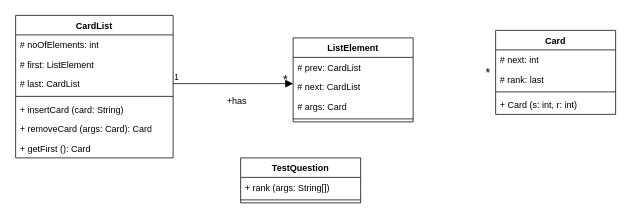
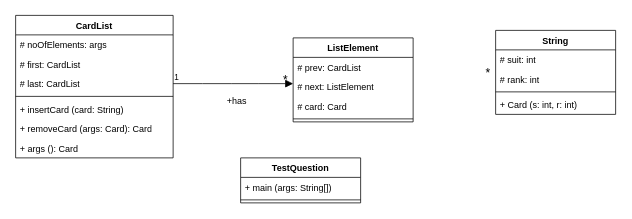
  <mxCell id="0" style=";html=1;" />
  <mxCell id="1" style=";html=1;" parent="0" />
  <mxCell id="2" value="TestQuestion" style="swimlane;fontStyle=1;align=center;verticalAlign=top;childLayout=stackLayout;horizontal=1;startSize=26;horizontalStack=0;resizeParent=1;resizeParentMax=0;resizeLast=0;collapsible=1;marginBottom=0;whiteSpace=wrap;html=1;" parent="1" vertex="1"><mxGeometry x="320" y="210" width="160" height="60" as="geometry" /></mxCell>
- <mxCell id="3" value="+ rank (args: String[])" style="text;strokeColor=none;fillColor=none;align=left;verticalAlign=top;spacingLeft=4;spacingRight=4;overflow=hidden;rotatable=0;points=[[0,0.5],[1,0.5]];portConstraint=eastwest;whiteSpace=wrap;html=1;" parent="2" vertex="1"><mxGeometry y="26" width="160" height="26" as="geometry" /></mxCell>
+ <mxCell id="3" value="+ main (args: String[])" style="text;strokeColor=none;fillColor=none;align=left;verticalAlign=top;spacingLeft=4;spacingRight=4;overflow=hidden;rotatable=0;points=[[0,0.5],[1,0.5]];portConstraint=eastwest;whiteSpace=wrap;html=1;" parent="2" vertex="1"><mxGeometry y="26" width="160" height="26" as="geometry" /></mxCell>
  <mxCell id="4" value="" style="line;strokeWidth=1;fillColor=none;align=left;verticalAlign=middle;spacingTop=-1;spacingLeft=3;spacingRight=3;rotatable=0;labelPosition=right;points=[];portConstraint=eastwest;strokeColor=inherit;" parent="2" vertex="1"><mxGeometry y="52" width="160" height="8" as="geometry" /></mxCell>
- <mxCell id="5" value="Card" style="swimlane;fontStyle=1;align=center;verticalAlign=top;childLayout=stackLayout;horizontal=1;startSize=26;horizontalStack=0;resizeParent=1;resizeParentMax=0;resizeLast=0;collapsible=1;marginBottom=0;whiteSpace=wrap;html=1;" parent="1" vertex="1"><mxGeometry x="660" y="40" width="160" height="112" as="geometry" /></mxCell>
- <mxCell id="6" value="# next: int" style="text;strokeColor=none;fillColor=none;align=left;verticalAlign=top;spacingLeft=4;spacingRight=4;overflow=hidden;rotatable=0;points=[[0,0.5],[1,0.5]];portConstraint=eastwest;whiteSpace=wrap;html=1;" parent="5" vertex="1"><mxGeometry y="26" width="160" height="26" as="geometry" /></mxCell>
- <mxCell id="7" value="# rank: last" style="text;strokeColor=none;fillColor=none;align=left;verticalAlign=top;spacingLeft=4;spacingRight=4;overflow=hidden;rotatable=0;points=[[0,0.5],[1,0.5]];portConstraint=eastwest;whiteSpace=wrap;html=1;" vertex="1" parent="5"><mxGeometry y="52" width="160" height="26" as="geometry" /></mxCell>
+ <mxCell id="5" value="String" style="swimlane;fontStyle=1;align=center;verticalAlign=top;childLayout=stackLayout;horizontal=1;startSize=26;horizontalStack=0;resizeParent=1;resizeParentMax=0;resizeLast=0;collapsible=1;marginBottom=0;whiteSpace=wrap;html=1;" parent="1" vertex="1"><mxGeometry x="660" y="40" width="160" height="112" as="geometry" /></mxCell>
+ <mxCell id="6" value="# suit: int" style="text;strokeColor=none;fillColor=none;align=left;verticalAlign=top;spacingLeft=4;spacingRight=4;overflow=hidden;rotatable=0;points=[[0,0.5],[1,0.5]];portConstraint=eastwest;whiteSpace=wrap;html=1;" parent="5" vertex="1"><mxGeometry y="26" width="160" height="26" as="geometry" /></mxCell>
+ <mxCell id="7" value="# rank: int" style="text;strokeColor=none;fillColor=none;align=left;verticalAlign=top;spacingLeft=4;spacingRight=4;overflow=hidden;rotatable=0;points=[[0,0.5],[1,0.5]];portConstraint=eastwest;whiteSpace=wrap;html=1;" vertex="1" parent="5"><mxGeometry y="52" width="160" height="26" as="geometry" /></mxCell>
  <mxCell id="8" value="" style="line;strokeWidth=1;fillColor=none;align=left;verticalAlign=middle;spacingTop=-1;spacingLeft=3;spacingRight=3;rotatable=0;labelPosition=right;points=[];portConstraint=eastwest;strokeColor=inherit;" parent="5" vertex="1"><mxGeometry y="78" width="160" height="8" as="geometry" /></mxCell>
  <mxCell id="9" value="+ Card (s: int, r: int)" style="text;strokeColor=none;fillColor=none;align=left;verticalAlign=top;spacingLeft=4;spacingRight=4;overflow=hidden;rotatable=0;points=[[0,0.5],[1,0.5]];portConstraint=eastwest;whiteSpace=wrap;html=1;" parent="5" vertex="1"><mxGeometry y="86" width="160" height="26" as="geometry" /></mxCell>
  <mxCell id="10" value="ListElement" style="swimlane;fontStyle=1;align=center;verticalAlign=top;childLayout=stackLayout;horizontal=1;startSize=26;horizontalStack=0;resizeParent=1;resizeParentMax=0;resizeLast=0;collapsible=1;marginBottom=0;whiteSpace=wrap;html=1;" parent="1" vertex="1"><mxGeometry x="390" y="50" width="160" height="112" as="geometry" /></mxCell>
  <mxCell id="11" value="# prev: CardList" style="text;strokeColor=none;fillColor=none;align=left;verticalAlign=top;spacingLeft=4;spacingRight=4;overflow=hidden;rotatable=0;points=[[0,0.5],[1,0.5]];portConstraint=eastwest;whiteSpace=wrap;html=1;" parent="10" vertex="1"><mxGeometry y="26" width="160" height="26" as="geometry" /></mxCell>
- <mxCell id="12" value="# next: CardList" style="text;strokeColor=none;fillColor=none;align=left;verticalAlign=top;spacingLeft=4;spacingRight=4;overflow=hidden;rotatable=0;points=[[0,0.5],[1,0.5]];portConstraint=eastwest;whiteSpace=wrap;html=1;" vertex="1" parent="10"><mxGeometry y="52" width="160" height="26" as="geometry" /></mxCell>
- <mxCell id="13" value="# args: Card" style="text;strokeColor=none;fillColor=none;align=left;verticalAlign=top;spacingLeft=4;spacingRight=4;overflow=hidden;rotatable=0;points=[[0,0.5],[1,0.5]];portConstraint=eastwest;whiteSpace=wrap;html=1;" vertex="1" parent="10"><mxGeometry y="78" width="160" height="26" as="geometry" /></mxCell>
+ <mxCell id="12" value="# next: ListElement" style="text;strokeColor=none;fillColor=none;align=left;verticalAlign=top;spacingLeft=4;spacingRight=4;overflow=hidden;rotatable=0;points=[[0,0.5],[1,0.5]];portConstraint=eastwest;whiteSpace=wrap;html=1;" vertex="1" parent="10"><mxGeometry y="52" width="160" height="26" as="geometry" /></mxCell>
+ <mxCell id="13" value="# card: Card" style="text;strokeColor=none;fillColor=none;align=left;verticalAlign=top;spacingLeft=4;spacingRight=4;overflow=hidden;rotatable=0;points=[[0,0.5],[1,0.5]];portConstraint=eastwest;whiteSpace=wrap;html=1;" vertex="1" parent="10"><mxGeometry y="78" width="160" height="26" as="geometry" /></mxCell>
  <mxCell id="14" value="" style="line;strokeWidth=1;fillColor=none;align=left;verticalAlign=middle;spacingTop=-1;spacingLeft=3;spacingRight=3;rotatable=0;labelPosition=right;points=[];portConstraint=eastwest;strokeColor=inherit;" parent="10" vertex="1"><mxGeometry y="104" width="160" height="8" as="geometry" /></mxCell>
  <mxCell id="15" value="CardList" style="swimlane;fontStyle=1;align=center;verticalAlign=top;childLayout=stackLayout;horizontal=1;startSize=26;horizontalStack=0;resizeParent=1;resizeParentMax=0;resizeLast=0;collapsible=1;marginBottom=0;whiteSpace=wrap;html=1;" parent="1" vertex="1"><mxGeometry x="20" y="20" width="210" height="190" as="geometry" /></mxCell>
- <mxCell id="16" value="# noOfElements: int" style="text;strokeColor=none;fillColor=none;align=left;verticalAlign=top;spacingLeft=4;spacingRight=4;overflow=hidden;rotatable=0;points=[[0,0.5],[1,0.5]];portConstraint=eastwest;whiteSpace=wrap;html=1;" parent="15" vertex="1"><mxGeometry y="26" width="210" height="26" as="geometry" /></mxCell>
- <mxCell id="17" value="# first: ListElement" style="text;strokeColor=none;fillColor=none;align=left;verticalAlign=top;spacingLeft=4;spacingRight=4;overflow=hidden;rotatable=0;points=[[0,0.5],[1,0.5]];portConstraint=eastwest;whiteSpace=wrap;html=1;" parent="15" vertex="1"><mxGeometry y="52" width="210" height="26" as="geometry" /></mxCell>
+ <mxCell id="16" value="# noOfElements: args" style="text;strokeColor=none;fillColor=none;align=left;verticalAlign=top;spacingLeft=4;spacingRight=4;overflow=hidden;rotatable=0;points=[[0,0.5],[1,0.5]];portConstraint=eastwest;whiteSpace=wrap;html=1;" parent="15" vertex="1"><mxGeometry y="26" width="210" height="26" as="geometry" /></mxCell>
+ <mxCell id="17" value="# first: CardList" style="text;strokeColor=none;fillColor=none;align=left;verticalAlign=top;spacingLeft=4;spacingRight=4;overflow=hidden;rotatable=0;points=[[0,0.5],[1,0.5]];portConstraint=eastwest;whiteSpace=wrap;html=1;" parent="15" vertex="1"><mxGeometry y="52" width="210" height="26" as="geometry" /></mxCell>
  <mxCell id="18" value="# last: CardList" style="text;strokeColor=none;fillColor=none;align=left;verticalAlign=top;spacingLeft=4;spacingRight=4;overflow=hidden;rotatable=0;points=[[0,0.5],[1,0.5]];portConstraint=eastwest;whiteSpace=wrap;html=1;" parent="15" vertex="1"><mxGeometry y="78" width="210" height="26" as="geometry" /></mxCell>
  <mxCell id="19" value="" style="line;strokeWidth=1;fillColor=none;align=left;verticalAlign=middle;spacingTop=-1;spacingLeft=3;spacingRight=3;rotatable=0;labelPosition=right;points=[];portConstraint=eastwest;strokeColor=inherit;" parent="15" vertex="1"><mxGeometry y="104" width="210" height="8" as="geometry" /></mxCell>
  <mxCell id="20" value="+ insertCard (card: String)" style="text;strokeColor=none;fillColor=none;align=left;verticalAlign=top;spacingLeft=4;spacingRight=4;overflow=hidden;rotatable=0;points=[[0,0.5],[1,0.5]];portConstraint=eastwest;whiteSpace=wrap;html=1;" parent="15" vertex="1"><mxGeometry y="112" width="210" height="26" as="geometry" /></mxCell>
  <mxCell id="21" value="+ removeCard (args: Card): Card" style="text;strokeColor=none;fillColor=none;align=left;verticalAlign=top;spacingLeft=4;spacingRight=4;overflow=hidden;rotatable=0;points=[[0,0.5],[1,0.5]];portConstraint=eastwest;whiteSpace=wrap;html=1;" vertex="1" parent="15"><mxGeometry y="138" width="210" height="26" as="geometry" /></mxCell>
- <mxCell id="22" value="+ getFirst (): Card" style="text;strokeColor=none;fillColor=none;align=left;verticalAlign=top;spacingLeft=4;spacingRight=4;overflow=hidden;rotatable=0;points=[[0,0.5],[1,0.5]];portConstraint=eastwest;whiteSpace=wrap;html=1;" vertex="1" parent="15"><mxGeometry y="164" width="210" height="26" as="geometry" /></mxCell>
+ <mxCell id="22" value="+ args (): Card" style="text;strokeColor=none;fillColor=none;align=left;verticalAlign=top;spacingLeft=4;spacingRight=4;overflow=hidden;rotatable=0;points=[[0,0.5],[1,0.5]];portConstraint=eastwest;whiteSpace=wrap;html=1;" vertex="1" parent="15"><mxGeometry y="164" width="210" height="26" as="geometry" /></mxCell>
  <mxCell id="23" value="+has" style="endArrow=block;endFill=1;html=1;edgeStyle=orthogonalEdgeStyle;align=left;verticalAlign=top;rounded=0;fontSize=12;startSize=8;endSize=8;curved=1;exitX=1;exitY=0.5;exitDx=0;exitDy=0;" edge="1" parent="1" source="18"><mxGeometry x="-0.125" y="-9" relative="1" as="geometry"><mxPoint x="490" y="230" as="sourcePoint" /><mxPoint x="390" y="111" as="targetPoint" /><mxPoint as="offset" /></mxGeometry></mxCell>
  <mxCell id="24" value="1" style="edgeLabel;resizable=0;html=1;align=left;verticalAlign=bottom;" connectable="0" vertex="1" parent="23"><mxGeometry x="-1" relative="1" as="geometry" /></mxCell>
  <mxCell id="25" value="*" style="text;html=1;whiteSpace=wrap;strokeColor=none;fillColor=none;align=center;verticalAlign=middle;rounded=0;fontSize=16;" vertex="1" parent="1"><mxGeometry x="350" y="91" width="60" height="30" as="geometry" /></mxCell>
  <mxCell id="26" value="*" style="text;html=1;whiteSpace=wrap;strokeColor=none;fillColor=none;align=center;verticalAlign=middle;rounded=0;fontSize=16;" vertex="1" parent="1"><mxGeometry x="620" y="81" width="60" height="30" as="geometry" /></mxCell>
